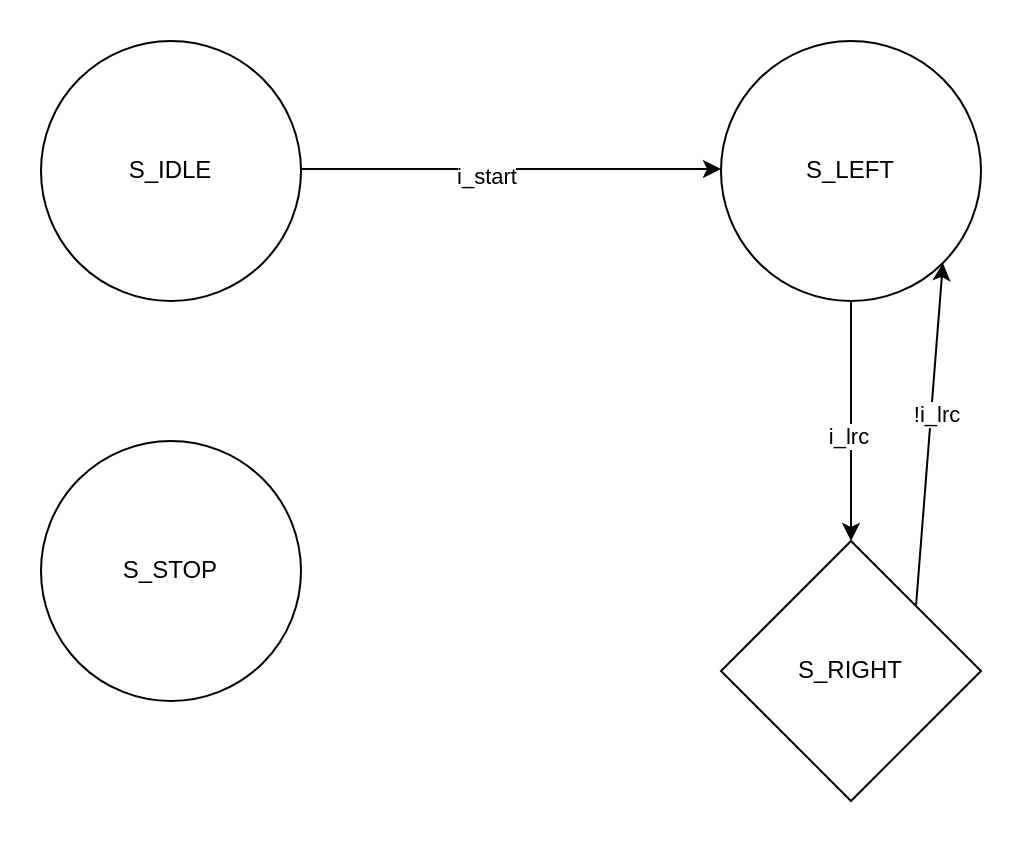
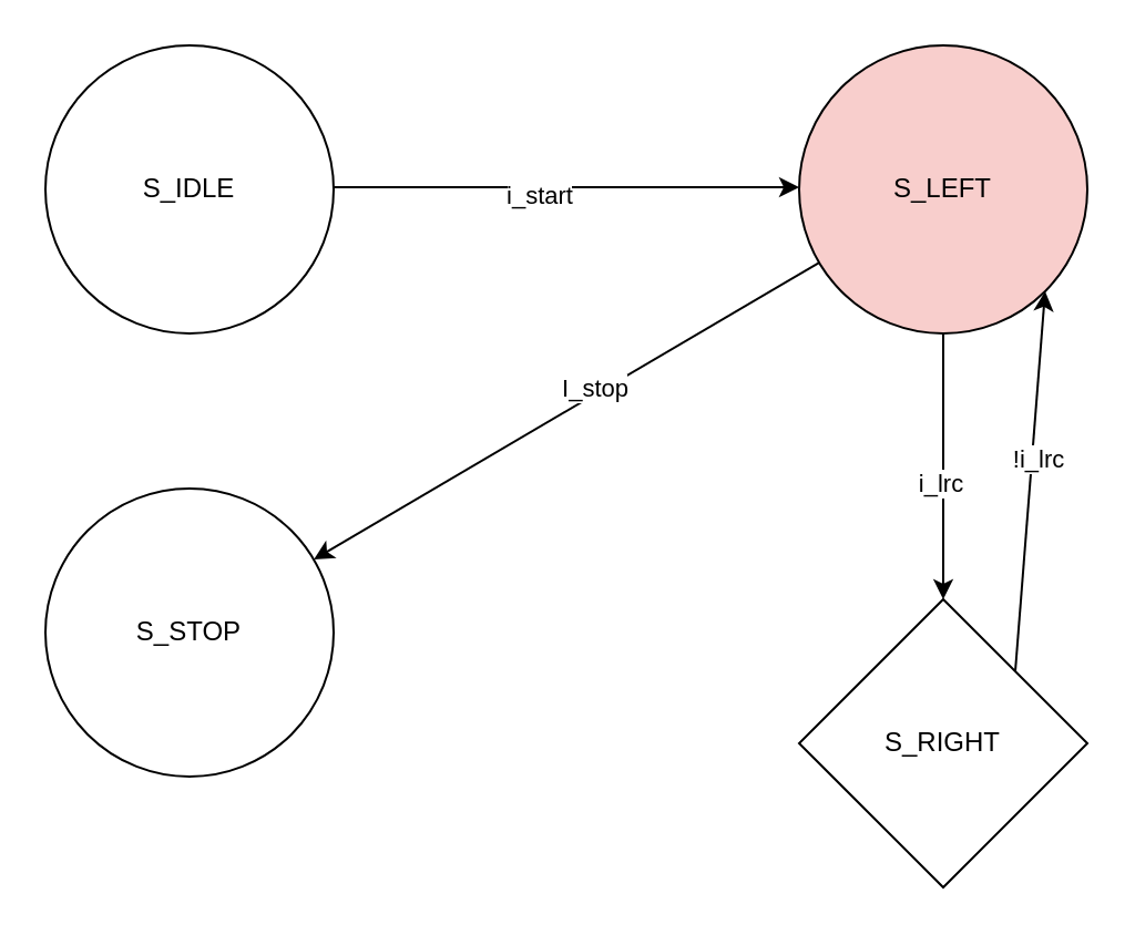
  <mxCell id="0" />
  <mxCell id="1" parent="0" />
  <mxCell id="2" value="S_IDLE" style="ellipse;whiteSpace=wrap;html=1;aspect=fixed;" parent="1" vertex="1"><mxGeometry x="20" y="20" width="130" height="130" as="geometry" /></mxCell>
- <mxCell id="3" value="S_LEFT" style="ellipse;whiteSpace=wrap;html=1;aspect=fixed;" parent="1" vertex="1"><mxGeometry x="360" y="20" width="130" height="130" as="geometry" /></mxCell>
+ <mxCell id="3" value="S_LEFT" style="ellipse;whiteSpace=wrap;html=1;aspect=fixed;fillColor=#f8cecc;" parent="1" vertex="1"><mxGeometry x="360" y="20" width="130" height="130" as="geometry" /></mxCell>
  <mxCell id="4" value="S_RIGHT" style="rhombus;whiteSpace=wrap;html=1;aspect=fixed;" parent="1" vertex="1"><mxGeometry x="360" y="270" width="130" height="130" as="geometry" /></mxCell>
  <mxCell id="5" value="" style="endArrow=classic;html=1;exitX=0.5;exitY=1;exitDx=0;exitDy=0;entryX=0.5;entryY=0;entryDx=0;entryDy=0;" parent="1" target="4" edge="1" source="3"><mxGeometry width="50" height="50" relative="1" as="geometry"><mxPoint x="460.002" y="139.038" as="sourcePoint" /><mxPoint x="708.078" y="139.038" as="targetPoint" /><Array as="points" /></mxGeometry></mxCell>
  <mxCell id="6" value="i_lrc" style="edgeLabel;html=1;align=center;verticalAlign=middle;resizable=0;points=[];" parent="5" vertex="1" connectable="0"><mxGeometry x="0.114" y="-2" relative="1" as="geometry"><mxPoint as="offset" /></mxGeometry></mxCell>
  <mxCell id="7" value="" style="endArrow=classic;html=1;" edge="1" parent="1"><mxGeometry width="50" height="50" relative="1" as="geometry"><mxPoint x="150" y="84" as="sourcePoint" /><mxPoint x="360" y="84" as="targetPoint" /><Array as="points" /></mxGeometry></mxCell>
  <mxCell id="8" value="i_start" style="edgeLabel;html=1;align=center;verticalAlign=middle;resizable=0;points=[];" vertex="1" connectable="0" parent="7"><mxGeometry x="-0.123" y="-3" relative="1" as="geometry"><mxPoint as="offset" /></mxGeometry></mxCell>
  <mxCell id="9" value="S_STOP" style="ellipse;whiteSpace=wrap;html=1;aspect=fixed;" vertex="1" parent="1"><mxGeometry x="20" y="220" width="130" height="130" as="geometry" /></mxCell>
+ <mxCell id="10" value="" style="endArrow=classic;html=1;" edge="1" parent="1" source="3" target="9"><mxGeometry width="50" height="50" relative="1" as="geometry"><mxPoint x="373" y="180" as="sourcePoint" /><mxPoint x="130.962" y="181.098" as="targetPoint" /><Array as="points" /></mxGeometry></mxCell>
+ <mxCell id="11" value="I_stop" style="edgeLabel;html=1;align=center;verticalAlign=middle;resizable=0;points=[];" vertex="1" connectable="0" parent="10"><mxGeometry x="-0.123" y="-3" relative="1" as="geometry"><mxPoint as="offset" /></mxGeometry></mxCell>
  <mxCell id="12" value="" style="endArrow=classic;html=1;exitX=1;exitY=0;exitDx=0;exitDy=0;entryX=1;entryY=1;entryDx=0;entryDy=0;" edge="1" parent="1" source="4" target="3"><mxGeometry width="50" height="50" relative="1" as="geometry"><mxPoint x="670" y="140" as="sourcePoint" /><mxPoint x="460" y="140" as="targetPoint" /><Array as="points" /></mxGeometry></mxCell>
  <mxCell id="13" value="!i_lrc" style="edgeLabel;html=1;align=center;verticalAlign=middle;resizable=0;points=[];" vertex="1" connectable="0" parent="12"><mxGeometry x="0.114" y="-2" relative="1" as="geometry"><mxPoint as="offset" /></mxGeometry></mxCell>
